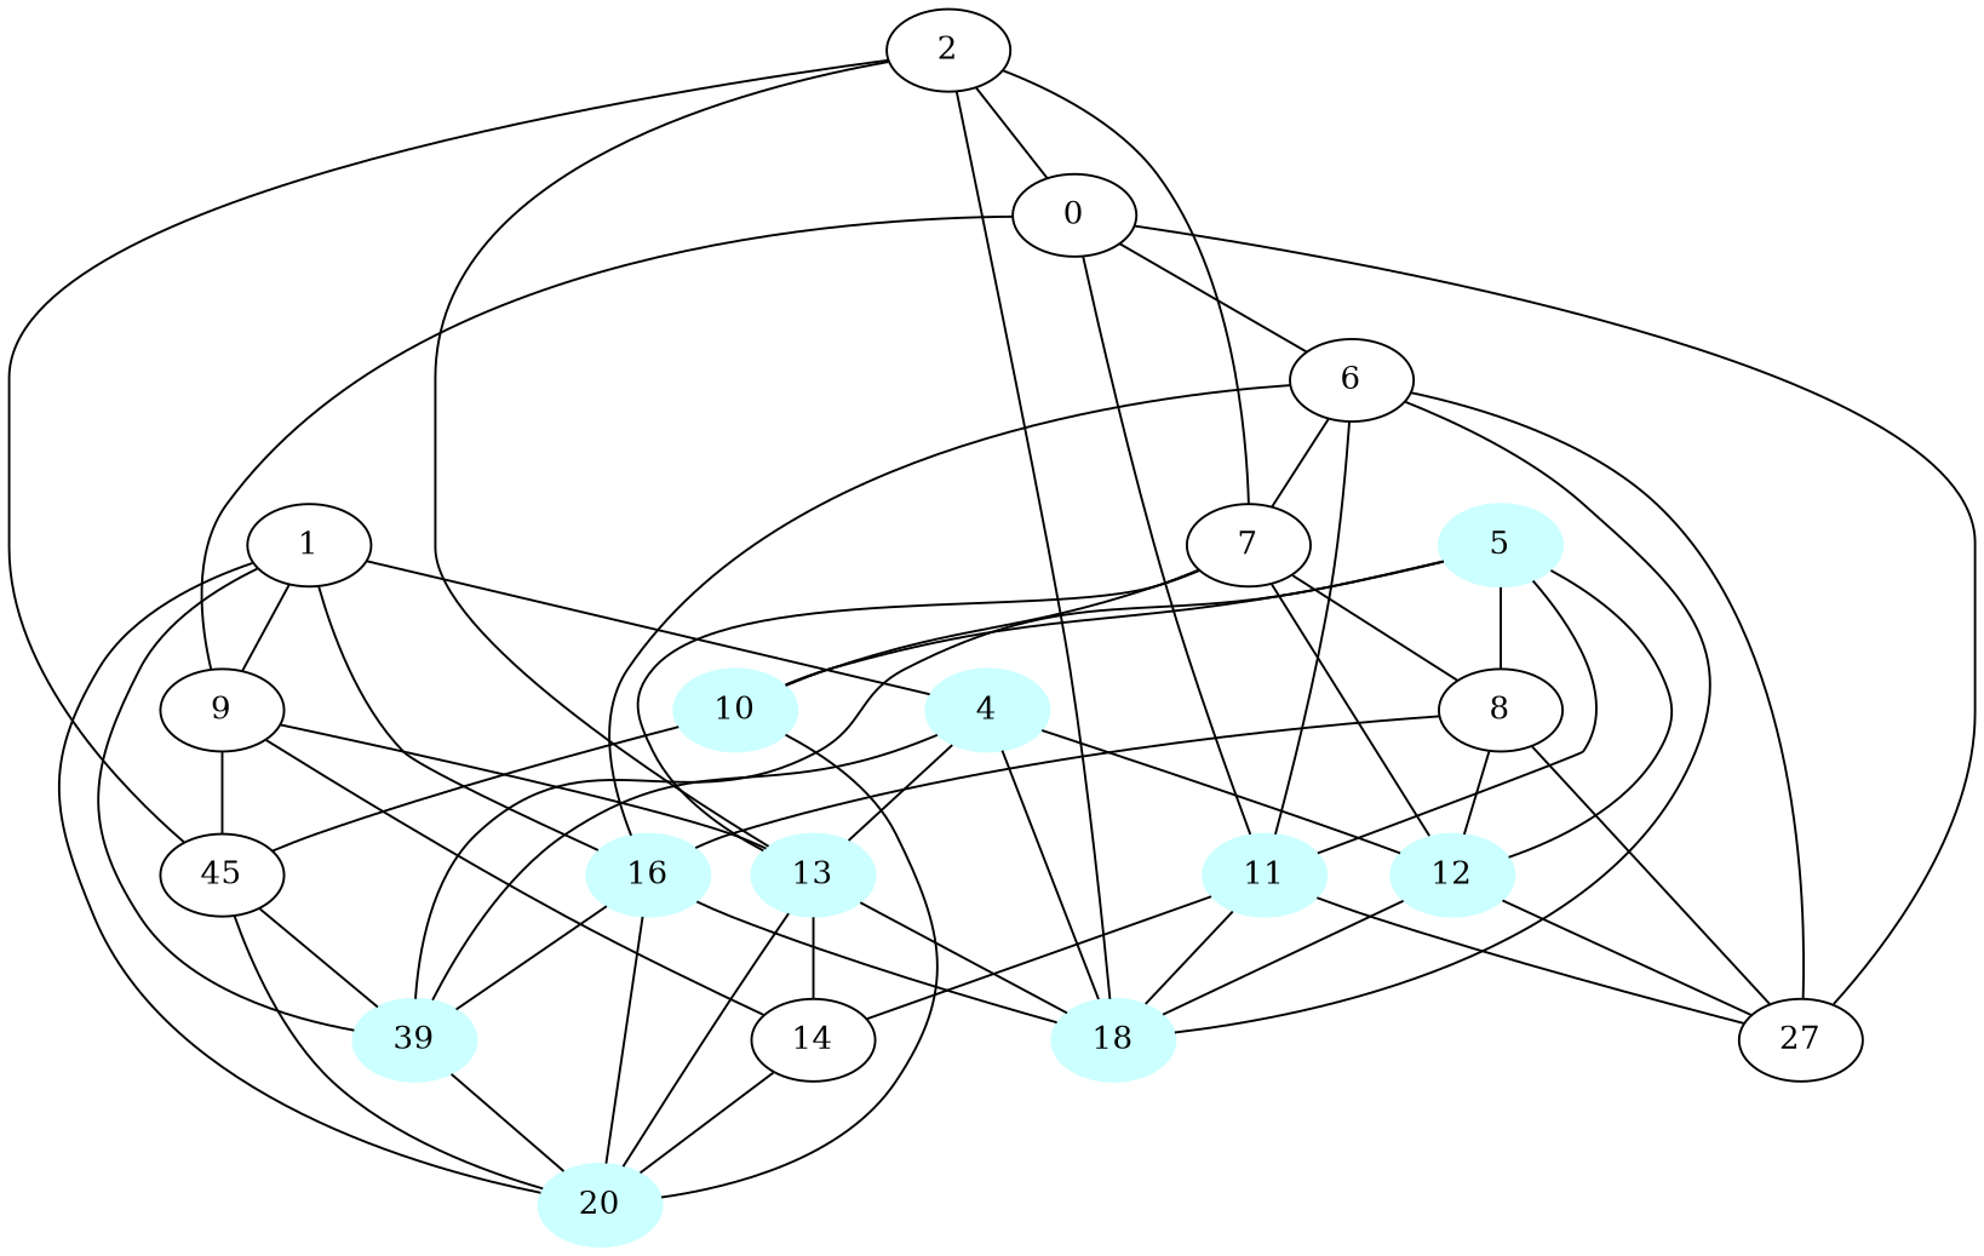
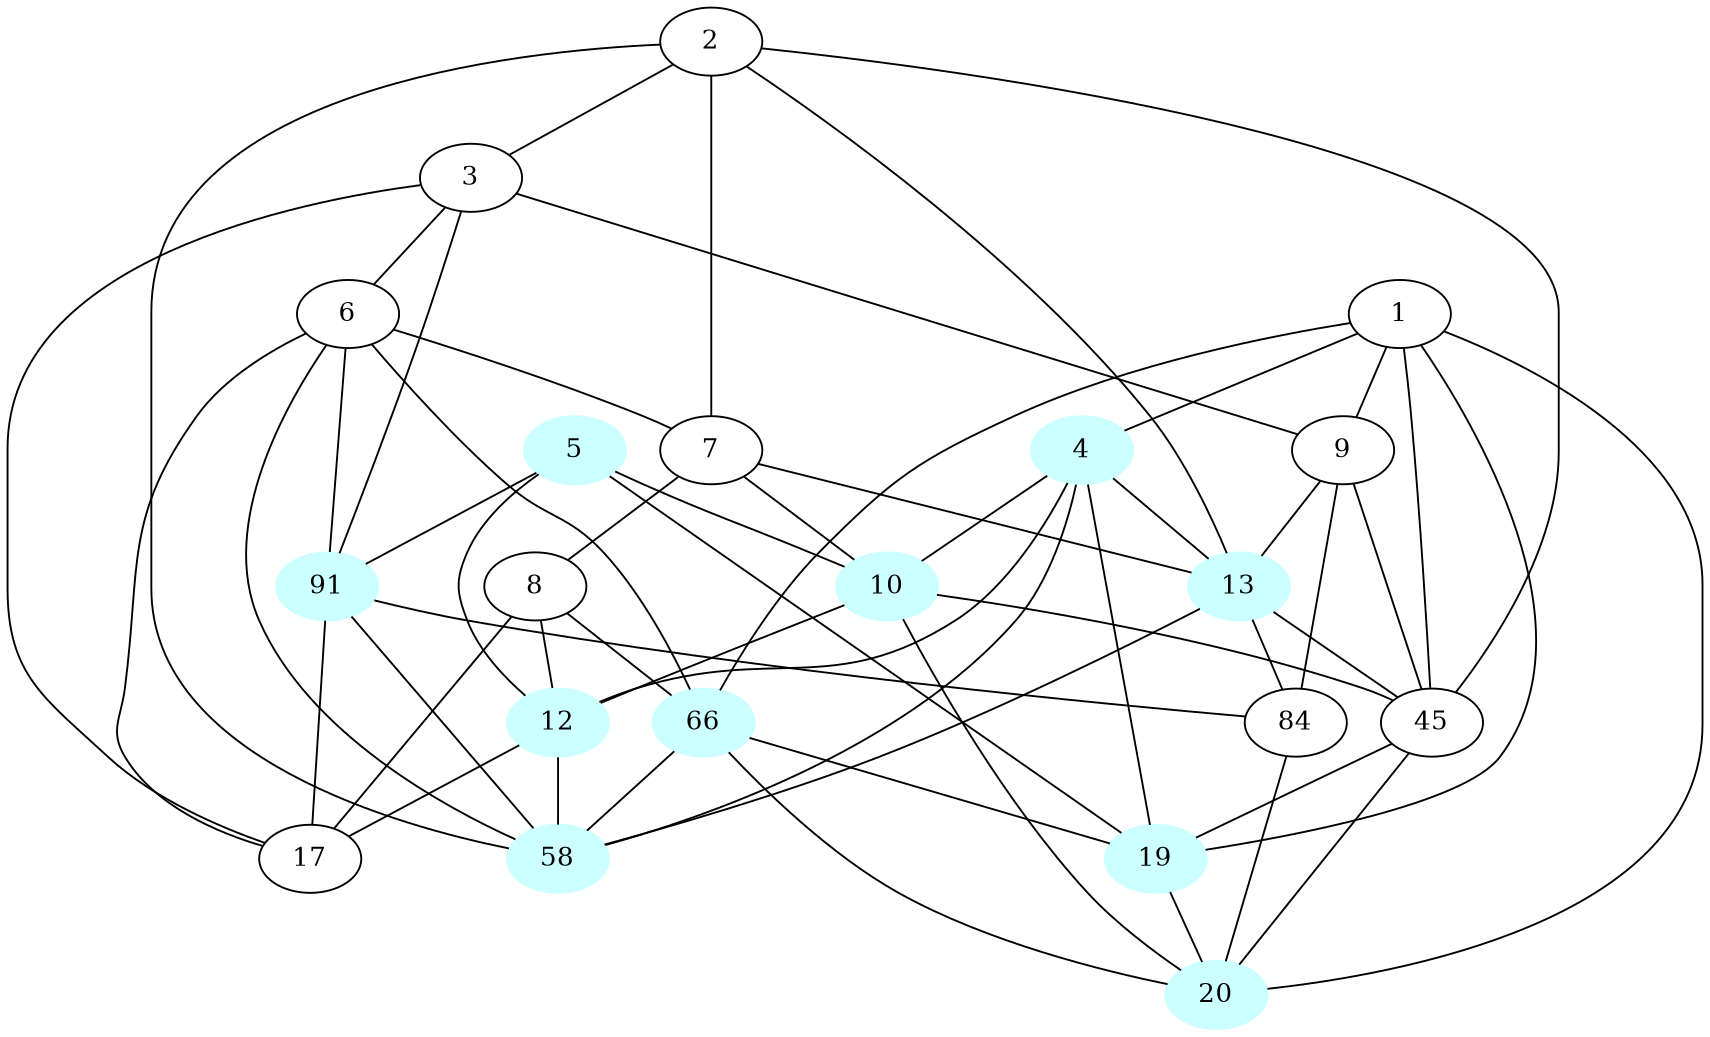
  graph {
    4 [color="#CCFFFF" style=filled]
    10 [color="#CCFFFF" style=filled]
    12 [color="#CCFFFF" style=filled]
    13 [color="#CCFFFF" style=filled]
-   18 [color="#CCFFFF" style=filled]
-   19 [color="#CCFFFF" style=filled label=39]
+   18 [color="#CCFFFF" style=filled label=58]
+   19 [color="#CCFFFF" style=filled]
    20 [color="#CCFFFF" style=filled]
    n8 [label=45]
-   17 [label=27]
-   14
+   17
+   14 [label=84]
    5 [color="#CCFFFF" style=filled]
-   11 [color="#CCFFFF" style=filled]
+   11 [color="#CCFFFF" style=filled label=91]
    8
-   16 [color="#CCFFFF" style=filled]
+   16 [color="#CCFFFF" style=filled label=66]
    1
    9
    2
-   3 [label=0]
+   3
    7
    6
+   4 -- 10
    4 -- 12
    4 -- 13
    4 -- 18
    4 -- 19
-   7 -- 12
+   10 -- 12
    10 -- 20
    10 -- n8
    12 -- 18
    12 -- 17
    13 -- 18
-   13 -- 20
+   13 -- n8
    13 -- 14
    19 -- 20
    n8 -- 19
    n8 -- 20
    14 -- 20
    5 -- 10
    5 -- 12
    5 -- 19
    5 -- 11
-   5 -- 8
    11 -- 18
    11 -- 17
    11 -- 14
    8 -- 12
    8 -- 17
    8 -- 16
    16 -- 18
    16 -- 19
    16 -- 20
    1 -- 4
    1 -- 19
    1 -- 20
+   1 -- n8
    1 -- 16
    1 -- 9
    9 -- 13
    9 -- n8
    9 -- 14
    2 -- 13
    2 -- 18
    2 -- n8
    2 -- 3
    2 -- 7
    3 -- 17
    3 -- 11
    3 -- 9
    3 -- 6
    7 -- 10
    7 -- 13
    7 -- 8
    6 -- 18
    6 -- 17
    6 -- 11
    6 -- 16
    6 -- 7
  }
